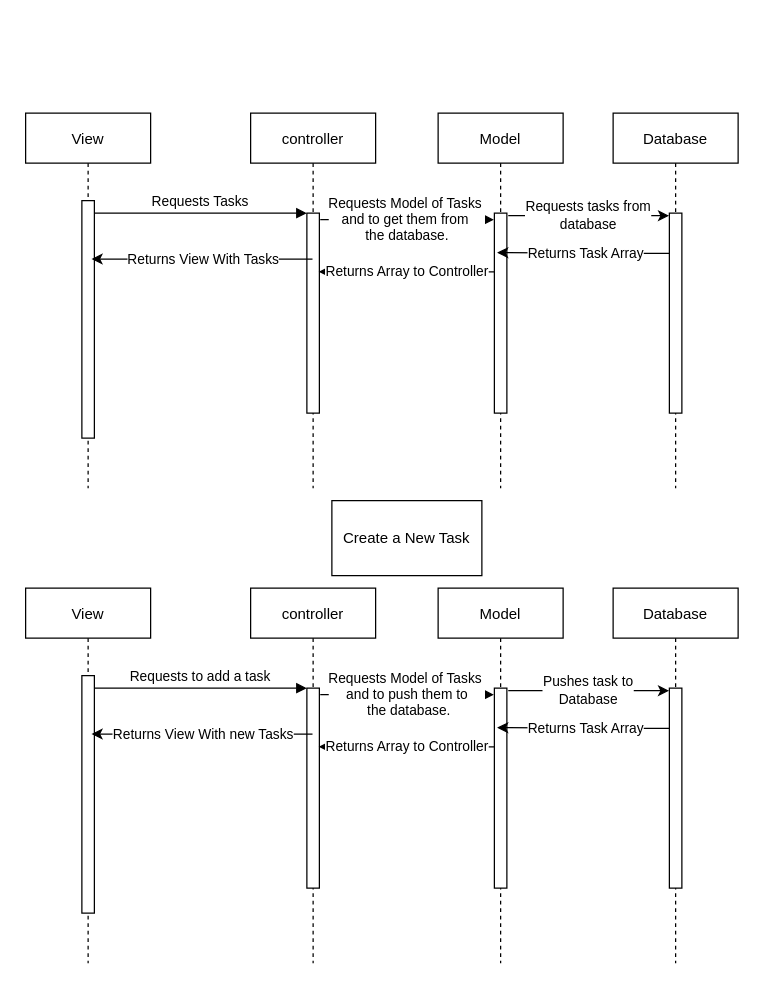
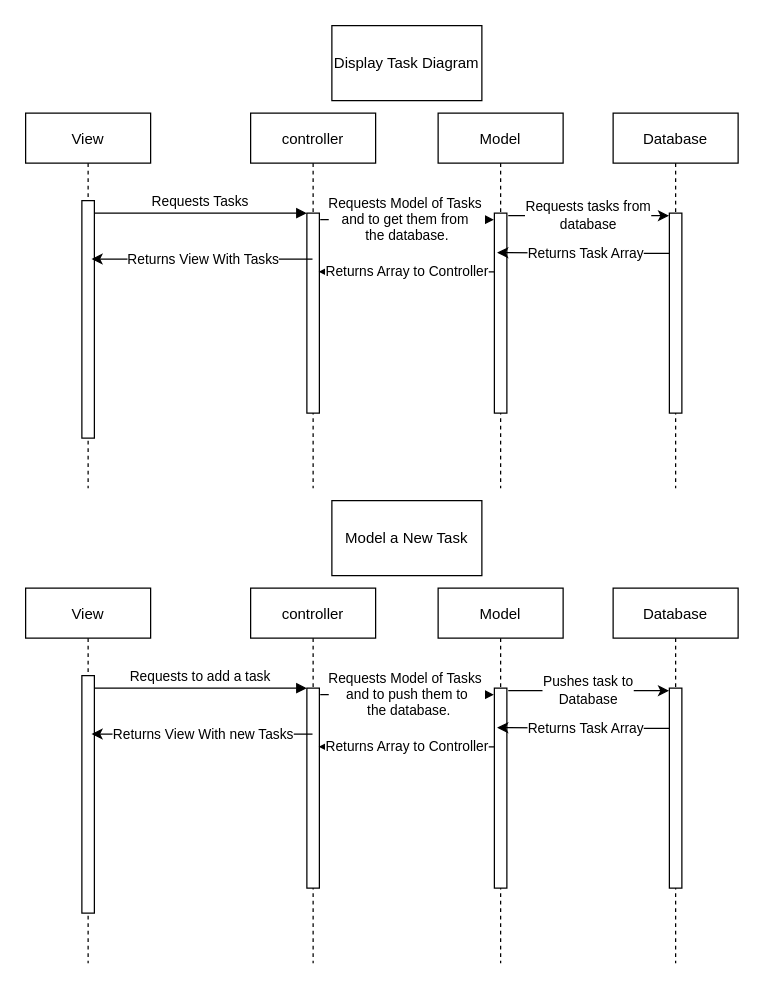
  <mxCell id="0" />
  <mxCell id="1" parent="0" />
  <mxCell id="2" value="View" style="shape=umlLifeline;perimeter=lifelinePerimeter;container=1;collapsible=0;recursiveResize=0;rounded=0;shadow=0;strokeWidth=1;" parent="1" vertex="1"><mxGeometry x="20" y="90" width="100" height="300" as="geometry" /></mxCell>
  <mxCell id="3" value="" style="points=[];perimeter=orthogonalPerimeter;rounded=0;shadow=0;strokeWidth=1;" parent="2" vertex="1"><mxGeometry x="45" y="70" width="10" height="190" as="geometry" /></mxCell>
  <mxCell id="4" value="controller" style="shape=umlLifeline;perimeter=lifelinePerimeter;container=1;collapsible=0;recursiveResize=0;rounded=0;shadow=0;strokeWidth=1;" parent="1" vertex="1"><mxGeometry x="200" y="90" width="100" height="300" as="geometry" /></mxCell>
  <mxCell id="5" value="" style="points=[];perimeter=orthogonalPerimeter;rounded=0;shadow=0;strokeWidth=1;" parent="4" vertex="1"><mxGeometry x="45" y="80" width="10" height="160" as="geometry" /></mxCell>
  <mxCell id="6" value="Requests Tasks" style="verticalAlign=bottom;endArrow=block;entryX=0;entryY=0;shadow=0;strokeWidth=1;" parent="1" source="3" target="5" edge="1"><mxGeometry relative="1" as="geometry"><mxPoint x="175" y="170" as="sourcePoint" /></mxGeometry></mxCell>
  <mxCell id="7" value="Model" style="shape=umlLifeline;perimeter=lifelinePerimeter;container=1;collapsible=0;recursiveResize=0;rounded=0;shadow=0;strokeWidth=1;" vertex="1" parent="1"><mxGeometry x="350" y="90" width="100" height="300" as="geometry" /></mxCell>
  <mxCell id="8" value="" style="points=[];perimeter=orthogonalPerimeter;rounded=0;shadow=0;strokeWidth=1;" vertex="1" parent="7"><mxGeometry x="45" y="80" width="10" height="160" as="geometry" /></mxCell>
  <mxCell id="9" value="Returns Task Array" style="edgeStyle=orthogonalEdgeStyle;rounded=0;orthogonalLoop=1;jettySize=auto;html=1;entryX=0.472;entryY=0.372;entryDx=0;entryDy=0;entryPerimeter=0;exitX=0.232;exitY=0.201;exitDx=0;exitDy=0;exitPerimeter=0;" edge="1" parent="1" source="11" target="7"><mxGeometry relative="1" as="geometry" /></mxCell>
  <mxCell id="10" value="Database" style="shape=umlLifeline;perimeter=lifelinePerimeter;container=1;collapsible=0;recursiveResize=0;rounded=0;shadow=0;strokeWidth=1;" vertex="1" parent="1"><mxGeometry x="490" y="90" width="100" height="300" as="geometry" /></mxCell>
  <mxCell id="11" value="" style="points=[];perimeter=orthogonalPerimeter;rounded=0;shadow=0;strokeWidth=1;" vertex="1" parent="10"><mxGeometry x="45" y="80" width="10" height="160" as="geometry" /></mxCell>
+ <mxCell id="12" value="Display Task Diagram" style="rounded=0;whiteSpace=wrap;html=1;" vertex="1" parent="1"><mxGeometry x="265" y="20" width="120" height="60" as="geometry" /></mxCell>
  <mxCell id="13" value="Requests Model of Tasks&amp;nbsp;&lt;br&gt;and to get them from&amp;nbsp;&lt;br&gt;the database." style="edgeStyle=orthogonalEdgeStyle;rounded=0;orthogonalLoop=1;jettySize=auto;html=1;entryX=0.446;entryY=0.284;entryDx=0;entryDy=0;entryPerimeter=0;exitX=0.557;exitY=0.284;exitDx=0;exitDy=0;exitPerimeter=0;" edge="1" parent="1" source="4" target="7"><mxGeometry relative="1" as="geometry" /></mxCell>
  <mxCell id="14" value="Requests tasks from&lt;br&gt;database" style="edgeStyle=orthogonalEdgeStyle;rounded=0;orthogonalLoop=1;jettySize=auto;html=1;entryX=-0.024;entryY=0.013;entryDx=0;entryDy=0;entryPerimeter=0;exitX=0.561;exitY=0.273;exitDx=0;exitDy=0;exitPerimeter=0;" edge="1" parent="1" source="7" target="11"><mxGeometry relative="1" as="geometry" /></mxCell>
  <mxCell id="15" value="Returns Array to Controller" style="edgeStyle=orthogonalEdgeStyle;rounded=0;orthogonalLoop=1;jettySize=auto;html=1;entryX=0.544;entryY=0.423;entryDx=0;entryDy=0;entryPerimeter=0;exitX=0.452;exitY=0.423;exitDx=0;exitDy=0;exitPerimeter=0;" edge="1" parent="1" source="7" target="4"><mxGeometry relative="1" as="geometry" /></mxCell>
  <mxCell id="16" value="Returns View With Tasks" style="edgeStyle=orthogonalEdgeStyle;rounded=0;orthogonalLoop=1;jettySize=auto;html=1;entryX=0.527;entryY=0.389;entryDx=0;entryDy=0;entryPerimeter=0;" edge="1" parent="1" source="4" target="2"><mxGeometry relative="1" as="geometry"><mxPoint x="230" y="230" as="sourcePoint" /><Array as="points"><mxPoint x="210" y="207" /><mxPoint x="210" y="207" /></Array></mxGeometry></mxCell>
  <mxCell id="17" value="View" style="shape=umlLifeline;perimeter=lifelinePerimeter;container=1;collapsible=0;recursiveResize=0;rounded=0;shadow=0;strokeWidth=1;" vertex="1" parent="1"><mxGeometry x="20" y="470" width="100" height="300" as="geometry" /></mxCell>
  <mxCell id="18" value="" style="points=[];perimeter=orthogonalPerimeter;rounded=0;shadow=0;strokeWidth=1;" vertex="1" parent="17"><mxGeometry x="45" y="70" width="10" height="190" as="geometry" /></mxCell>
  <mxCell id="19" value="controller" style="shape=umlLifeline;perimeter=lifelinePerimeter;container=1;collapsible=0;recursiveResize=0;rounded=0;shadow=0;strokeWidth=1;" vertex="1" parent="1"><mxGeometry x="200" y="470" width="100" height="300" as="geometry" /></mxCell>
  <mxCell id="20" value="" style="points=[];perimeter=orthogonalPerimeter;rounded=0;shadow=0;strokeWidth=1;" vertex="1" parent="19"><mxGeometry x="45" y="80" width="10" height="160" as="geometry" /></mxCell>
  <mxCell id="21" value="Requests to add a task" style="verticalAlign=bottom;endArrow=block;entryX=0;entryY=0;shadow=0;strokeWidth=1;" edge="1" parent="1" source="18" target="20"><mxGeometry relative="1" as="geometry"><mxPoint x="175" y="550" as="sourcePoint" /></mxGeometry></mxCell>
  <mxCell id="22" value="Model" style="shape=umlLifeline;perimeter=lifelinePerimeter;container=1;collapsible=0;recursiveResize=0;rounded=0;shadow=0;strokeWidth=1;" vertex="1" parent="1"><mxGeometry x="350" y="470" width="100" height="300" as="geometry" /></mxCell>
  <mxCell id="23" value="" style="points=[];perimeter=orthogonalPerimeter;rounded=0;shadow=0;strokeWidth=1;" vertex="1" parent="22"><mxGeometry x="45" y="80" width="10" height="160" as="geometry" /></mxCell>
  <mxCell id="24" value="Returns Task Array" style="edgeStyle=orthogonalEdgeStyle;rounded=0;orthogonalLoop=1;jettySize=auto;html=1;entryX=0.472;entryY=0.372;entryDx=0;entryDy=0;entryPerimeter=0;exitX=0.232;exitY=0.201;exitDx=0;exitDy=0;exitPerimeter=0;" edge="1" parent="1" source="26" target="22"><mxGeometry relative="1" as="geometry" /></mxCell>
  <mxCell id="25" value="Database" style="shape=umlLifeline;perimeter=lifelinePerimeter;container=1;collapsible=0;recursiveResize=0;rounded=0;shadow=0;strokeWidth=1;" vertex="1" parent="1"><mxGeometry x="490" y="470" width="100" height="300" as="geometry" /></mxCell>
  <mxCell id="26" value="" style="points=[];perimeter=orthogonalPerimeter;rounded=0;shadow=0;strokeWidth=1;" vertex="1" parent="25"><mxGeometry x="45" y="80" width="10" height="160" as="geometry" /></mxCell>
  <mxCell id="27" value="Requests Model of Tasks&amp;nbsp;&lt;br&gt;and to push them to&lt;br&gt;&amp;nbsp;the database." style="edgeStyle=orthogonalEdgeStyle;rounded=0;orthogonalLoop=1;jettySize=auto;html=1;entryX=0.446;entryY=0.284;entryDx=0;entryDy=0;entryPerimeter=0;exitX=0.557;exitY=0.284;exitDx=0;exitDy=0;exitPerimeter=0;" edge="1" parent="1" source="19" target="22"><mxGeometry relative="1" as="geometry" /></mxCell>
  <mxCell id="28" value="Pushes task to&lt;br&gt;Database" style="edgeStyle=orthogonalEdgeStyle;rounded=0;orthogonalLoop=1;jettySize=auto;html=1;entryX=-0.024;entryY=0.013;entryDx=0;entryDy=0;entryPerimeter=0;exitX=0.561;exitY=0.273;exitDx=0;exitDy=0;exitPerimeter=0;" edge="1" parent="1" source="22" target="26"><mxGeometry relative="1" as="geometry" /></mxCell>
  <mxCell id="29" value="Returns Array to Controller" style="edgeStyle=orthogonalEdgeStyle;rounded=0;orthogonalLoop=1;jettySize=auto;html=1;entryX=0.544;entryY=0.423;entryDx=0;entryDy=0;entryPerimeter=0;exitX=0.452;exitY=0.423;exitDx=0;exitDy=0;exitPerimeter=0;" edge="1" parent="1" source="22" target="19"><mxGeometry relative="1" as="geometry" /></mxCell>
  <mxCell id="30" value="Returns View With new Tasks" style="edgeStyle=orthogonalEdgeStyle;rounded=0;orthogonalLoop=1;jettySize=auto;html=1;entryX=0.527;entryY=0.389;entryDx=0;entryDy=0;entryPerimeter=0;" edge="1" parent="1" source="19" target="17"><mxGeometry relative="1" as="geometry"><mxPoint x="230" y="610" as="sourcePoint" /><Array as="points"><mxPoint x="210" y="587" /><mxPoint x="210" y="587" /></Array></mxGeometry></mxCell>
- <mxCell id="31" value="Create a New Task" style="rounded=0;whiteSpace=wrap;html=1;" vertex="1" parent="1"><mxGeometry x="265" y="400" width="120" height="60" as="geometry" /></mxCell>
+ <mxCell id="31" value="Model a New Task" style="rounded=0;whiteSpace=wrap;html=1;" vertex="1" parent="1"><mxGeometry x="265" y="400" width="120" height="60" as="geometry" /></mxCell>
